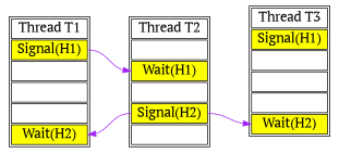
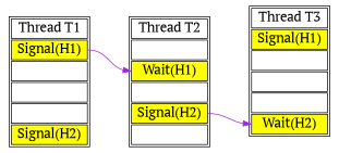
  digraph {
    fontname="PT Serif"
    rankdir=LR
    node [fontname="PT Serif" fontsize=18 labeljust=r rankdir=LR shape=plaintext]
    edge [color=purple fontname="PT Serif" headport=wait tailport=signal]
-   n1 [label=<<TABLE BGCOLOR="white">         <tr>  <td port="0"> Thread T1 </td> </tr>        <tr>  <td bgcolor="yellow" port="signal"> Signal(H1) </td> </tr>        <tr>  <td>   </td> </tr>        <tr>  <td>   </td> </tr>        <tr>  <td>   </td> </tr>        <tr>  <td bgcolor="yellow" port="wait"> Wait(H2) </td> </tr>        </TABLE>>]
+   n1 [label=<<TABLE BGCOLOR="white">         <tr>  <td port="0"> Thread T1 </td> </tr>        <tr>  <td bgcolor="yellow" port="signal"> Signal(H1) </td> </tr>        <tr>  <td>   </td> </tr>        <tr>  <td>   </td> </tr>        <tr>  <td>   </td> </tr>        <tr>  <td bgcolor="yellow" port="wait"> Signal(H2) </td> </tr>        </TABLE>>]
    n2 [label=<<TABLE BGCOLOR="white">         <tr>  <td port="0"> Thread T2 </td> </tr>        <tr>  <td>   </td> </tr>        <tr>  <td bgcolor="yellow" port="wait"> Wait(H1) </td> </tr>        <tr>  <td> </td> </tr>        <tr>  <td bgcolor="yellow" port="signal"> Signal(H2) </td> </tr>        <tr>  <td>  </td> </tr>        </TABLE>>]
    n3 [label=<<TABLE BGCOLOR="white">         <tr>  <td port="0"> Thread T3 </td> </tr>        <tr>  <td bgcolor="yellow" port="signal"> Signal(H1) </td> </tr>        <tr>  <td>   </td> </tr>        <tr>  <td>   </td> </tr>        <tr>  <td>   </td> </tr>        <tr>  <td bgcolor="yellow" port="wait"> Wait(H2) </td> </tr>        </TABLE>>]
    n1 -> n2 [color=white headport=0 style=invis tailport=0]
    n1 -> n2
-   n2 -> n1
    n2 -> n3 [color=white headport=0 style=invis tailport=0]
    n2 -> n3
  }
